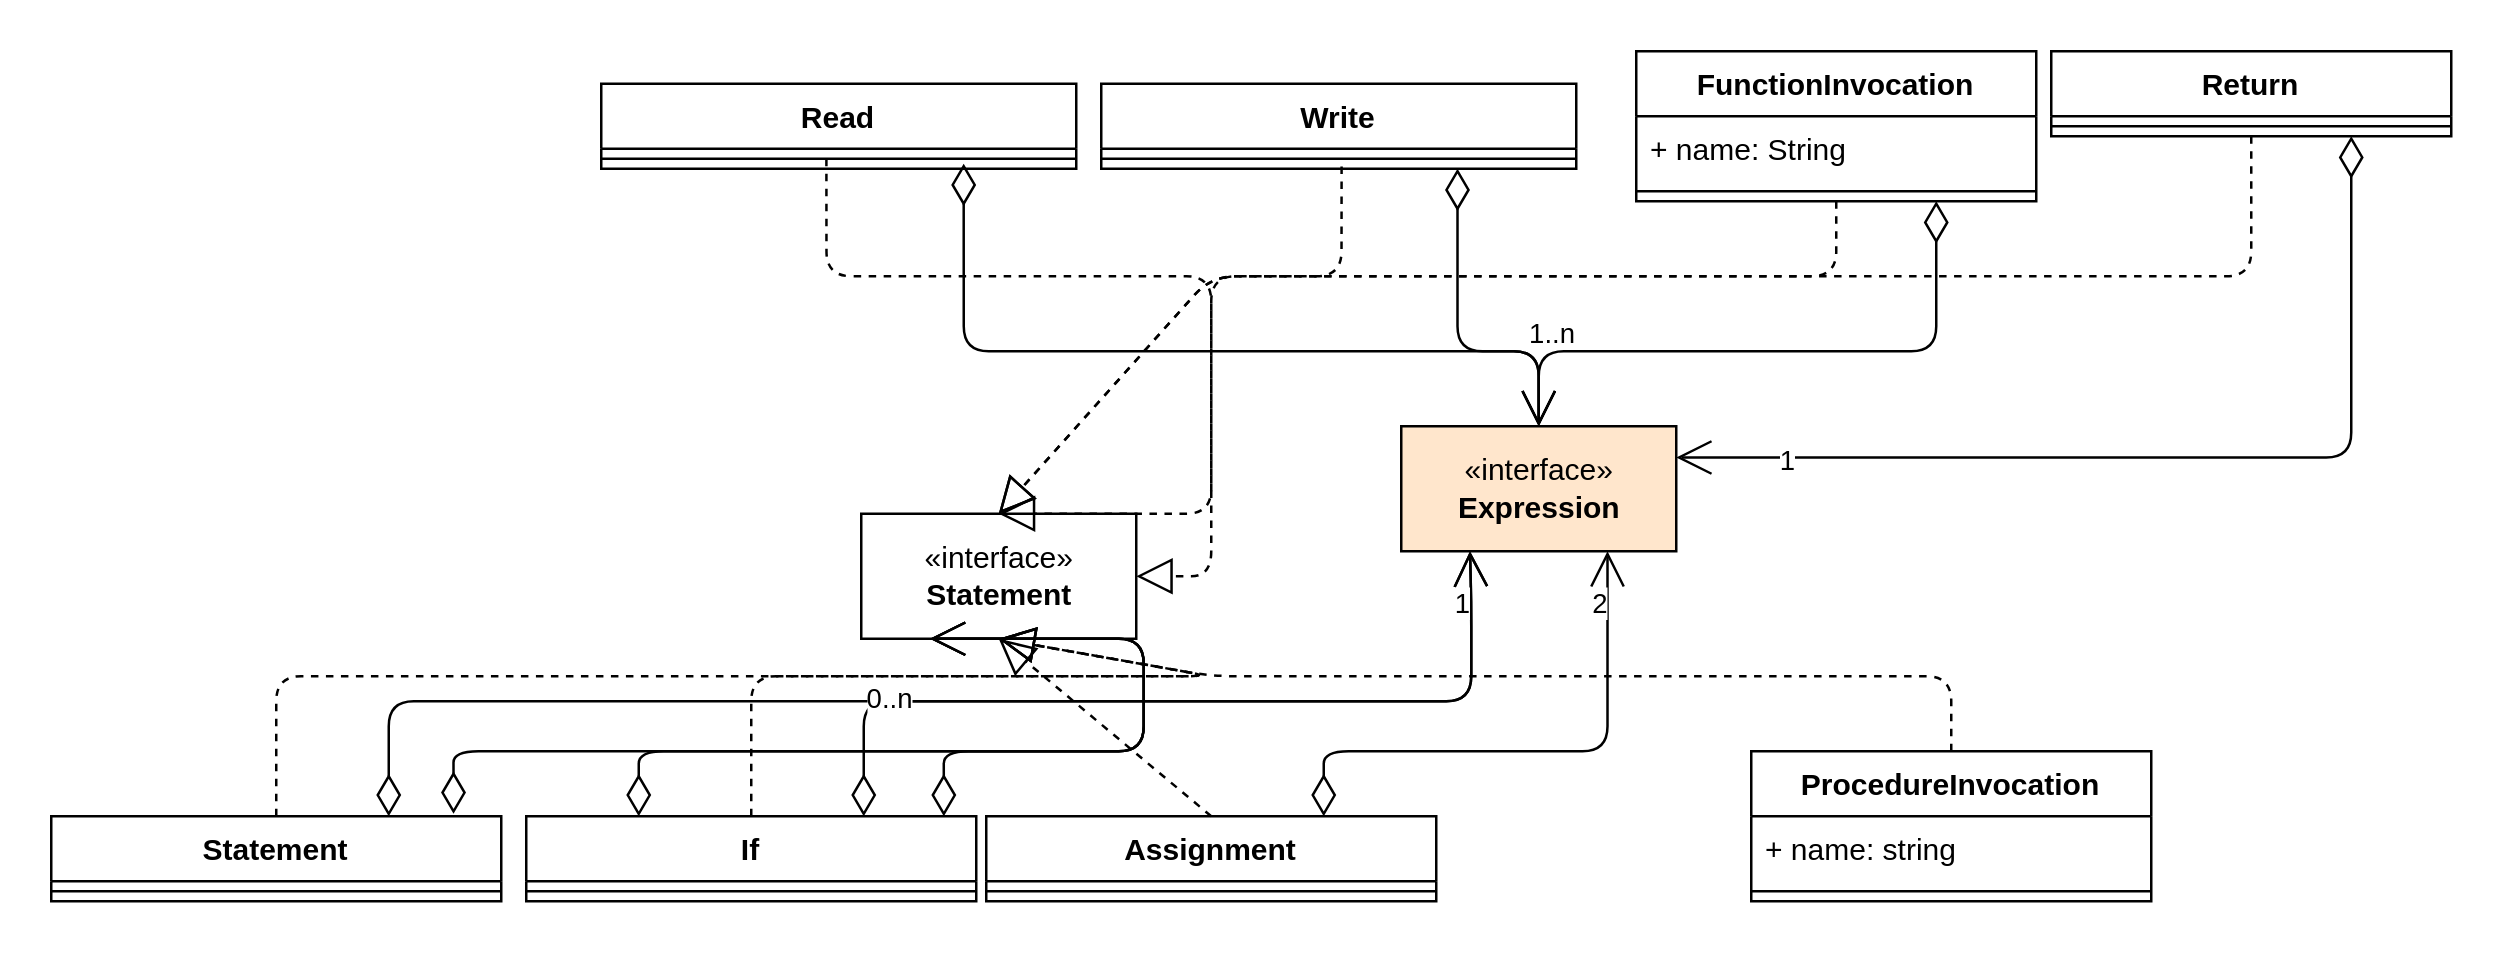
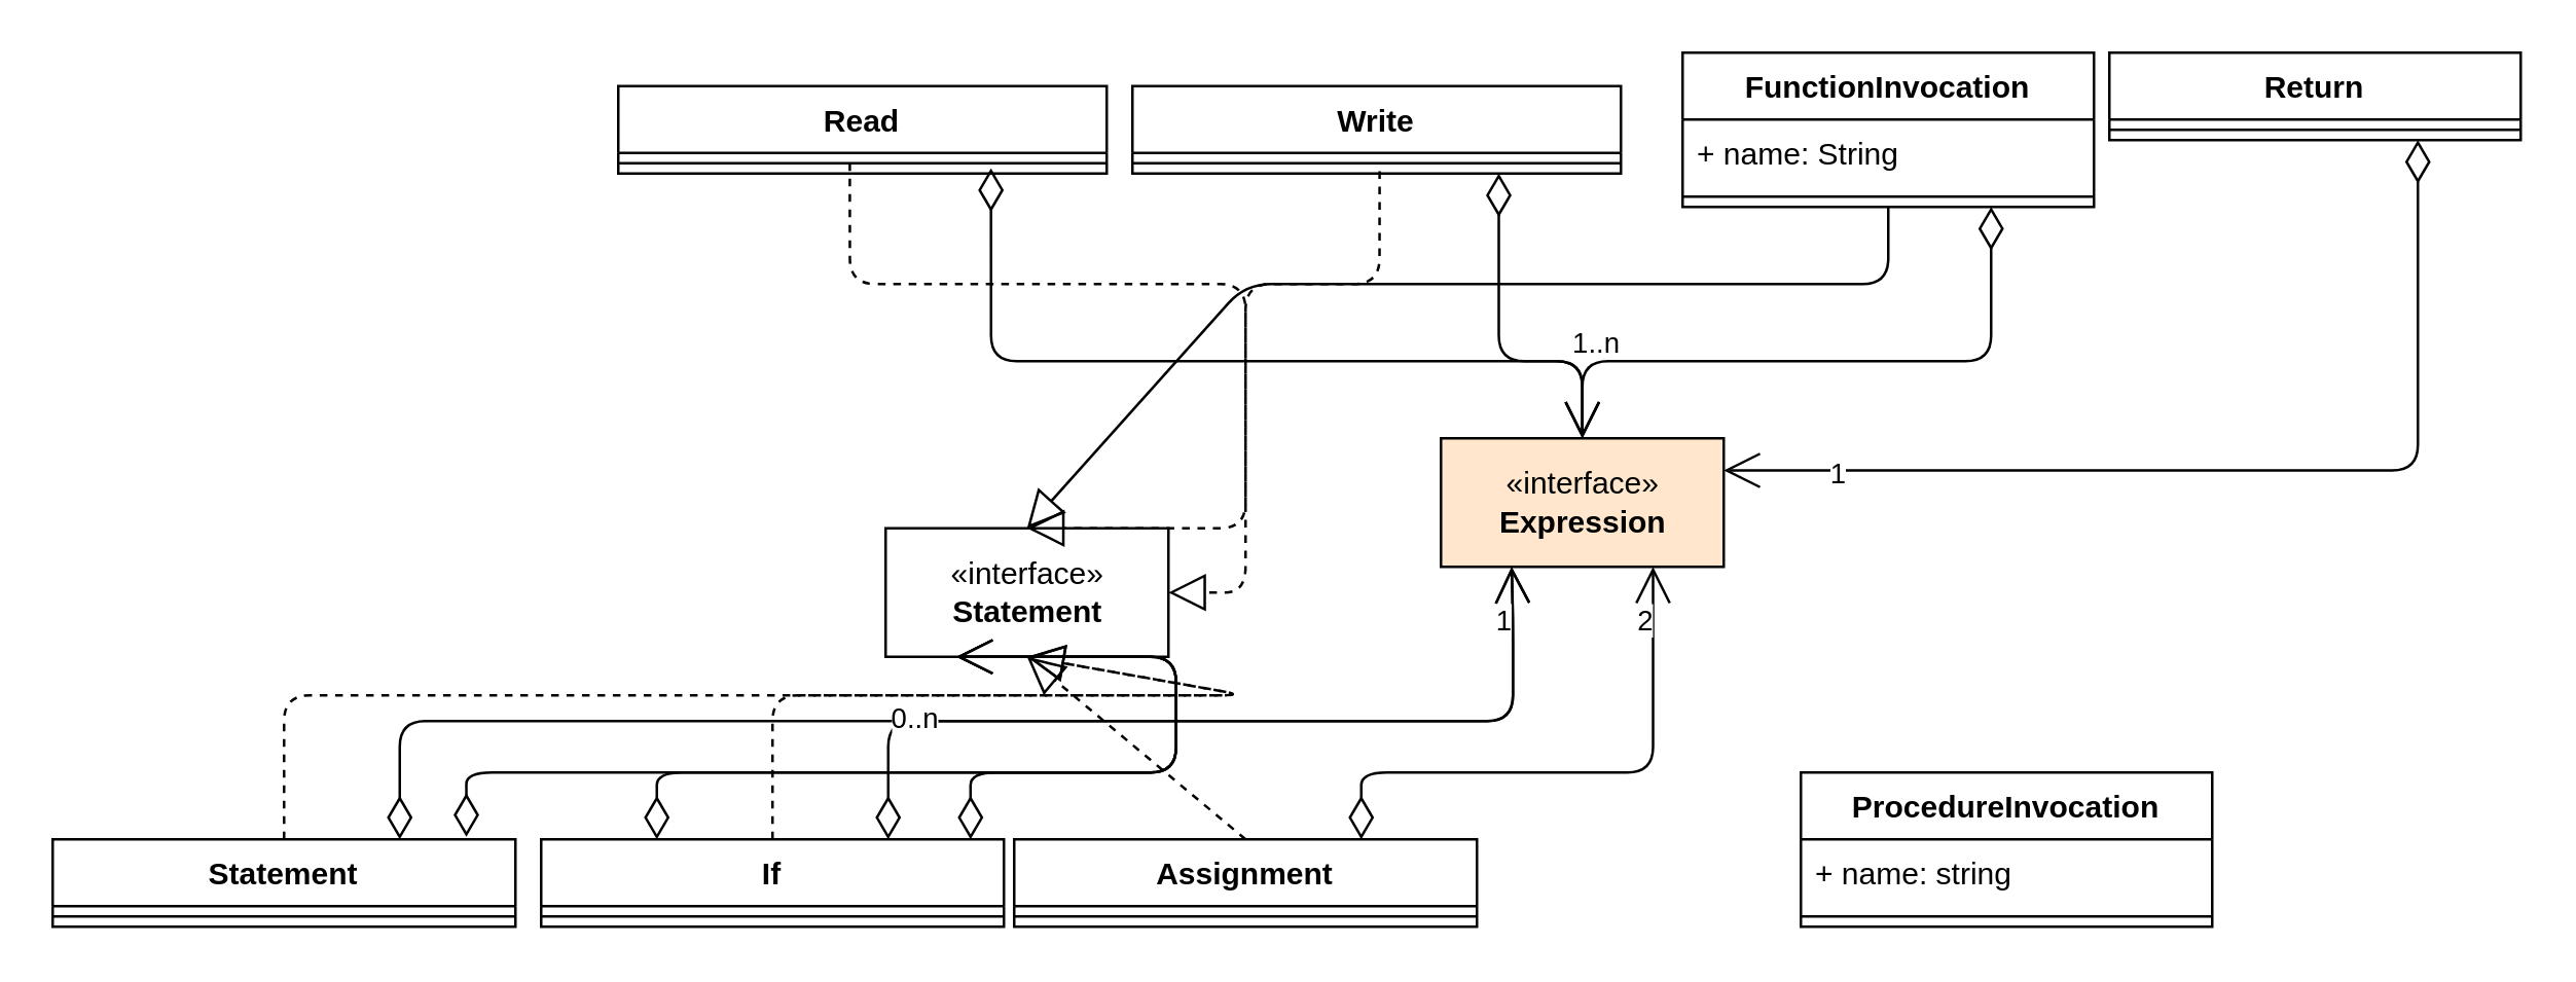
  <mxCell id="0" />
  <mxCell id="1" parent="0" />
  <mxCell id="2" value="Assignment&#10;" style="swimlane;fontStyle=1;align=center;verticalAlign=top;childLayout=stackLayout;horizontal=1;startSize=26;horizontalStack=0;resizeParent=1;resizeParentMax=0;resizeLast=0;collapsible=1;marginBottom=0;" parent="1" vertex="1"><mxGeometry x="394" y="326" width="180" height="34" as="geometry" /></mxCell>
  <mxCell id="3" value="" style="line;strokeWidth=1;fillColor=none;align=left;verticalAlign=middle;spacingTop=-1;spacingLeft=3;spacingRight=3;rotatable=0;labelPosition=right;points=[];portConstraint=eastwest;" parent="2" vertex="1"><mxGeometry y="26" width="180" height="8" as="geometry" /></mxCell>
  <mxCell id="4" value="«interface»&lt;br&gt;&lt;div&gt;&lt;b&gt;Expression&lt;/b&gt;&lt;/div&gt;" style="html=1;fillColor=#ffe6cc;" parent="1" vertex="1"><mxGeometry x="560" y="170" width="110" height="50" as="geometry" /></mxCell>
  <mxCell id="5" value="«interface»&lt;br&gt;&lt;b&gt;Statement&lt;/b&gt;" style="html=1;" parent="1" vertex="1"><mxGeometry x="344" y="205" width="110" height="50" as="geometry" /></mxCell>
  <mxCell id="6" value="" style="endArrow=block;dashed=1;endFill=0;endSize=12;html=1;rounded=1;entryX=0.5;entryY=1;entryDx=0;entryDy=0;exitX=0.5;exitY=0;exitDx=0;exitDy=0;" parent="1" source="2" target="5" edge="1"><mxGeometry width="160" relative="1" as="geometry"><mxPoint x="400" y="340" as="sourcePoint" /><mxPoint x="560" y="340" as="targetPoint" /></mxGeometry></mxCell>
  <mxCell id="7" value="If&#10;" style="swimlane;fontStyle=1;align=center;verticalAlign=top;childLayout=stackLayout;horizontal=1;startSize=26;horizontalStack=0;resizeParent=1;resizeParentMax=0;resizeLast=0;collapsible=1;marginBottom=0;" parent="1" vertex="1"><mxGeometry x="210" y="326" width="180" height="34" as="geometry" /></mxCell>
  <mxCell id="8" value="" style="line;strokeWidth=1;fillColor=none;align=left;verticalAlign=middle;spacingTop=-1;spacingLeft=3;spacingRight=3;rotatable=0;labelPosition=right;points=[];portConstraint=eastwest;" parent="7" vertex="1"><mxGeometry y="26" width="180" height="8" as="geometry" /></mxCell>
  <mxCell id="9" value="" style="endArrow=block;dashed=1;endFill=0;endSize=12;html=1;rounded=1;entryX=0.5;entryY=1;entryDx=0;entryDy=0;exitX=0.5;exitY=0;exitDx=0;exitDy=0;" parent="1" source="7" target="5" edge="1"><mxGeometry width="160" relative="1" as="geometry"><mxPoint x="494.06" y="310" as="sourcePoint" /><mxPoint x="494" y="230" as="targetPoint" /><Array as="points"><mxPoint x="300" y="270" /><mxPoint x="484" y="270" /></Array></mxGeometry></mxCell>
  <mxCell id="10" value="" style="endArrow=block;dashed=1;endFill=0;endSize=12;html=1;rounded=1;entryX=0.5;entryY=1;entryDx=0;entryDy=0;exitX=0.5;exitY=0;exitDx=0;exitDy=0;" parent="1" source="16" target="5" edge="1"><mxGeometry x="0.047" y="62" width="160" relative="1" as="geometry"><mxPoint x="110" y="300" as="sourcePoint" /><mxPoint x="494" y="230" as="targetPoint" /><Array as="points"><mxPoint x="110" y="270" /><mxPoint x="484" y="270" /></Array><mxPoint y="1" as="offset" /></mxGeometry></mxCell>
  <mxCell id="11" value="" style="endArrow=open;html=1;endSize=12;startArrow=diamondThin;startSize=14;startFill=0;edgeStyle=orthogonalEdgeStyle;rounded=1;exitX=0.75;exitY=0;exitDx=0;exitDy=0;entryX=0.75;entryY=1;entryDx=0;entryDy=0;" parent="1" source="2" target="4" edge="1"><mxGeometry relative="1" as="geometry"><mxPoint x="580" y="353" as="sourcePoint" /><mxPoint x="620" y="270" as="targetPoint" /><Array as="points"><mxPoint x="529" y="300" /><mxPoint x="643" y="300" /></Array></mxGeometry></mxCell>
  <mxCell id="12" value="2" style="edgeLabel;resizable=0;html=1;align=right;verticalAlign=top;" parent="11" connectable="0" vertex="1"><mxGeometry x="1" relative="1" as="geometry"><mxPoint y="8" as="offset" /></mxGeometry></mxCell>
  <mxCell id="13" value="" style="endArrow=open;html=1;endSize=12;startArrow=diamondThin;startSize=14;startFill=0;edgeStyle=orthogonalEdgeStyle;rounded=1;exitX=0.75;exitY=0;exitDx=0;exitDy=0;entryX=0.25;entryY=1;entryDx=0;entryDy=0;" parent="1" source="7" target="4" edge="1"><mxGeometry relative="1" as="geometry"><mxPoint x="590" y="363" as="sourcePoint" /><mxPoint x="530" y="240" as="targetPoint" /><Array as="points"><mxPoint x="345" y="280" /><mxPoint x="588" y="280" /><mxPoint x="588" y="240" /></Array></mxGeometry></mxCell>
  <mxCell id="14" value="" style="endArrow=open;html=1;endSize=12;startArrow=diamondThin;startSize=14;startFill=0;edgeStyle=orthogonalEdgeStyle;rounded=1;exitX=0.75;exitY=0;exitDx=0;exitDy=0;entryX=0.25;entryY=1;entryDx=0;entryDy=0;" parent="1" source="16" target="4" edge="1"><mxGeometry relative="1" as="geometry"><mxPoint x="155" y="300" as="sourcePoint" /><mxPoint x="620" y="240" as="targetPoint" /><Array as="points"><mxPoint x="155" y="280" /><mxPoint x="588" y="280" /><mxPoint x="588" y="240" /></Array></mxGeometry></mxCell>
  <mxCell id="15" value="1" style="edgeLabel;resizable=0;html=1;align=right;verticalAlign=top;" parent="14" connectable="0" vertex="1"><mxGeometry x="1" relative="1" as="geometry"><mxPoint y="8" as="offset" /></mxGeometry></mxCell>
  <mxCell id="16" value="Statement" style="swimlane;fontStyle=1;align=center;verticalAlign=top;childLayout=stackLayout;horizontal=1;startSize=26;horizontalStack=0;resizeParent=1;resizeParentMax=0;resizeLast=0;collapsible=1;marginBottom=0;" parent="1" vertex="1"><mxGeometry x="20" y="326" width="180" height="34" as="geometry" /></mxCell>
  <mxCell id="17" value="" style="line;strokeWidth=1;fillColor=none;align=left;verticalAlign=middle;spacingTop=-1;spacingLeft=3;spacingRight=3;rotatable=0;labelPosition=right;points=[];portConstraint=eastwest;" parent="16" vertex="1"><mxGeometry y="26" width="180" height="8" as="geometry" /></mxCell>
  <mxCell id="18" value="Write" style="swimlane;fontStyle=1;align=center;verticalAlign=top;childLayout=stackLayout;horizontal=1;startSize=26;horizontalStack=0;resizeParent=1;resizeParentMax=0;resizeLast=0;collapsible=1;marginBottom=0;" parent="1" vertex="1"><mxGeometry x="440" y="33" width="190" height="34" as="geometry" /></mxCell>
  <mxCell id="19" value="" style="line;strokeWidth=1;fillColor=none;align=left;verticalAlign=middle;spacingTop=-1;spacingLeft=3;spacingRight=3;rotatable=0;labelPosition=right;points=[];portConstraint=eastwest;" parent="18" vertex="1"><mxGeometry y="26" width="190" height="8" as="geometry" /></mxCell>
  <mxCell id="20" value="Read" style="swimlane;fontStyle=1;align=center;verticalAlign=top;childLayout=stackLayout;horizontal=1;startSize=26;horizontalStack=0;resizeParent=1;resizeParentMax=0;resizeLast=0;collapsible=1;marginBottom=0;" parent="1" vertex="1"><mxGeometry y="33" width="190" height="34" as="geometry" x="240" /></mxCell>
  <mxCell id="21" value="" style="line;strokeWidth=1;fillColor=none;align=left;verticalAlign=middle;spacingTop=-1;spacingLeft=3;spacingRight=3;rotatable=0;labelPosition=right;points=[];portConstraint=eastwest;" parent="20" vertex="1"><mxGeometry y="26" width="190" height="8" as="geometry" /></mxCell>
  <mxCell id="22" value="" style="endArrow=open;html=1;endSize=12;startArrow=diamondThin;startSize=14;startFill=0;edgeStyle=orthogonalEdgeStyle;rounded=1;exitX=0.75;exitY=1;exitDx=0;exitDy=0;" parent="1" source="18" edge="1"><mxGeometry relative="1" as="geometry"><mxPoint x="355" y="310" as="sourcePoint" /><mxPoint x="615" y="170" as="targetPoint" /><Array as="points"><mxPoint x="583" y="140" /><mxPoint x="615" y="140" /></Array></mxGeometry></mxCell>
  <mxCell id="23" value="" style="endArrow=open;html=1;endSize=12;startArrow=diamondThin;startSize=14;startFill=0;edgeStyle=orthogonalEdgeStyle;rounded=1;entryX=0.5;entryY=0;entryDx=0;entryDy=0;exitX=0.763;exitY=0.75;exitDx=0;exitDy=0;exitPerimeter=0;" parent="1" source="21" target="4" edge="1"><mxGeometry relative="1" as="geometry"><mxPoint x="103" y="60" as="sourcePoint" /><mxPoint x="597.5" y="180" as="targetPoint" /><Array as="points"><mxPoint x="385" y="140" /><mxPoint x="615" y="140" /></Array></mxGeometry></mxCell>
  <mxCell id="24" value="1..n" style="edgeLabel;resizable=0;html=1;align=right;verticalAlign=top;" parent="23" connectable="0" vertex="1"><mxGeometry x="1" relative="1" as="geometry"><mxPoint x="15" y="-50" as="offset" /></mxGeometry></mxCell>
  <mxCell id="25" value="FunctionInvocation" style="swimlane;fontStyle=1;align=center;verticalAlign=top;childLayout=stackLayout;horizontal=1;startSize=26;horizontalStack=0;resizeParent=1;resizeParentMax=0;resizeLast=0;collapsible=1;marginBottom=0;" parent="1" vertex="1"><mxGeometry x="654" y="20" width="160" height="60" as="geometry" /></mxCell>
  <mxCell id="26" value="+ name: String&#10;" style="text;strokeColor=none;fillColor=none;align=left;verticalAlign=top;spacingLeft=4;spacingRight=4;overflow=hidden;rotatable=0;points=[[0,0.5],[1,0.5]];portConstraint=eastwest;" parent="25" vertex="1"><mxGeometry y="26" width="160" height="26" as="geometry" /></mxCell>
  <mxCell id="27" value="" style="line;strokeWidth=1;fillColor=none;align=left;verticalAlign=middle;spacingTop=-1;spacingLeft=3;spacingRight=3;rotatable=0;labelPosition=right;points=[];portConstraint=eastwest;" parent="25" vertex="1"><mxGeometry y="52" width="160" height="8" as="geometry" /></mxCell>
- <mxCell id="28" value="" style="endArrow=block;dashed=1;endFill=0;endSize=12;html=1;rounded=1;entryX=0.5;entryY=0;entryDx=0;entryDy=0;exitX=0.5;exitY=1;exitDx=0;exitDy=0;" parent="1" source="25" target="5" edge="1"><mxGeometry width="160" relative="1" as="geometry"><mxPoint x="265" y="104" as="sourcePoint" /><mxPoint x="494" y="180" as="targetPoint" /><Array as="points"><mxPoint x="734" y="110" /><mxPoint x="484" y="110" /></Array></mxGeometry></mxCell>
+ <mxCell id="28" value="" style="endArrow=block;dashed=0;endFill=0;endSize=12;html=1;rounded=1;entryX=0.5;entryY=0;entryDx=0;entryDy=0;exitX=0.5;exitY=1;exitDx=0;exitDy=0;" parent="1" source="25" target="5" edge="1"><mxGeometry width="160" relative="1" as="geometry"><mxPoint x="265" y="104" as="sourcePoint" /><mxPoint x="494" y="180" as="targetPoint" /><Array as="points"><mxPoint x="734" y="110" /><mxPoint x="484" y="110" /></Array></mxGeometry></mxCell>
  <mxCell id="29" value="" style="endArrow=open;html=1;endSize=12;startArrow=diamondThin;startSize=14;startFill=0;edgeStyle=orthogonalEdgeStyle;rounded=1;exitX=0.75;exitY=1;exitDx=0;exitDy=0;entryX=0.5;entryY=0;entryDx=0;entryDy=0;" parent="1" source="25" target="4" edge="1"><mxGeometry relative="1" as="geometry"><mxPoint x="312.5" y="104" as="sourcePoint" /><mxPoint x="597.5" y="180" as="targetPoint" /><Array as="points"><mxPoint x="774" y="140" /><mxPoint x="615" y="140" /></Array></mxGeometry></mxCell>
  <mxCell id="30" value="Return" style="swimlane;fontStyle=1;align=center;verticalAlign=top;childLayout=stackLayout;horizontal=1;startSize=26;horizontalStack=0;resizeParent=1;resizeParentMax=0;resizeLast=0;collapsible=1;marginBottom=0;" parent="1" vertex="1"><mxGeometry x="820" y="20" width="160" height="34" as="geometry" /></mxCell>
  <mxCell id="31" value="" style="line;strokeWidth=1;fillColor=none;align=left;verticalAlign=middle;spacingTop=-1;spacingLeft=3;spacingRight=3;rotatable=0;labelPosition=right;points=[];portConstraint=eastwest;" parent="30" vertex="1"><mxGeometry y="26" width="160" height="8" as="geometry" /></mxCell>
  <mxCell id="32" value="" style="endArrow=open;html=1;endSize=12;startArrow=diamondThin;startSize=14;startFill=0;edgeStyle=orthogonalEdgeStyle;rounded=1;exitX=0.75;exitY=1;exitDx=0;exitDy=0;entryX=1;entryY=0.25;entryDx=0;entryDy=0;" parent="1" source="30" target="4" edge="1"><mxGeometry relative="1" as="geometry"><mxPoint x="784" y="90" as="sourcePoint" /><mxPoint x="652.5" y="180" as="targetPoint" /><Array as="points"><mxPoint x="940" y="183" /></Array></mxGeometry></mxCell>
  <mxCell id="33" value="1" style="edgeLabel;resizable=0;html=1;align=right;verticalAlign=top;" parent="32" connectable="0" vertex="1"><mxGeometry x="1" relative="1" as="geometry"><mxPoint x="48" y="-12" as="offset" /></mxGeometry></mxCell>
- <mxCell id="34" value="" style="endArrow=block;dashed=1;endFill=0;endSize=12;html=1;rounded=1;exitX=0.5;exitY=1;exitDx=0;exitDy=0;entryX=0.5;entryY=0;entryDx=0;entryDy=0;" parent="1" source="30" target="5" edge="1"><mxGeometry width="160" relative="1" as="geometry"><mxPoint x="744" y="90" as="sourcePoint" /><mxPoint x="480" y="170" as="targetPoint" /><Array as="points"><mxPoint x="900" y="110" /><mxPoint x="484" y="110" /></Array></mxGeometry></mxCell>
  <mxCell id="35" value="ProcedureInvocation" style="swimlane;fontStyle=1;align=center;verticalAlign=top;childLayout=stackLayout;horizontal=1;startSize=26;horizontalStack=0;resizeParent=1;resizeParentMax=0;resizeLast=0;collapsible=1;marginBottom=0;" parent="1" vertex="1"><mxGeometry x="700" y="300" width="160" height="60" as="geometry" /></mxCell>
  <mxCell id="36" value="+ name: string" style="text;strokeColor=none;fillColor=none;align=left;verticalAlign=top;spacingLeft=4;spacingRight=4;overflow=hidden;rotatable=0;points=[[0,0.5],[1,0.5]];portConstraint=eastwest;" parent="35" vertex="1"><mxGeometry y="26" width="160" height="26" as="geometry" /></mxCell>
  <mxCell id="37" value="" style="line;strokeWidth=1;fillColor=none;align=left;verticalAlign=middle;spacingTop=-1;spacingLeft=3;spacingRight=3;rotatable=0;labelPosition=right;points=[];portConstraint=eastwest;" parent="35" vertex="1"><mxGeometry y="52" width="160" height="8" as="geometry" /></mxCell>
- <mxCell id="38" value="" style="endArrow=block;dashed=1;endFill=0;endSize=12;html=1;rounded=1;entryX=0.5;entryY=1;entryDx=0;entryDy=0;exitX=0.5;exitY=0;exitDx=0;exitDy=0;" parent="1" source="35" target="5" edge="1"><mxGeometry x="0.047" y="62" width="160" relative="1" as="geometry"><mxPoint x="120" y="310" as="sourcePoint" /><mxPoint x="494" y="230" as="targetPoint" /><Array as="points"><mxPoint x="780" y="270" /><mxPoint x="484" y="270" /></Array><mxPoint y="1" as="offset" /></mxGeometry></mxCell>
  <mxCell id="39" value="" style="endArrow=block;dashed=1;endFill=0;endSize=12;html=1;rounded=1;edgeStyle=orthogonalEdgeStyle;entryX=0.5;entryY=0;entryDx=0;entryDy=0;exitX=0.474;exitY=0.5;exitDx=0;exitDy=0;exitPerimeter=0;" parent="1" source="21" target="5" edge="1"><mxGeometry width="160" relative="1" as="geometry"><mxPoint x="50" y="130" as="sourcePoint" /><mxPoint x="360" y="100" as="targetPoint" /><Array as="points"><mxPoint x="330" y="110" /><mxPoint x="484" y="110" /></Array></mxGeometry></mxCell>
  <mxCell id="40" value="" style="endArrow=block;dashed=1;endFill=0;endSize=12;html=1;rounded=1;edgeStyle=orthogonalEdgeStyle;exitX=0.506;exitY=0.884;exitDx=0;exitDy=0;exitPerimeter=0;" parent="1" source="19" target="5" edge="1"><mxGeometry width="160" relative="1" as="geometry"><mxPoint x="210" y="160" as="sourcePoint" /><mxPoint x="370" y="210" as="targetPoint" /><Array as="points"><mxPoint x="536" y="110" /><mxPoint x="484" y="110" /></Array></mxGeometry></mxCell>
  <mxCell id="41" value="" style="endArrow=open;html=1;endSize=12;startArrow=diamondThin;startSize=14;startFill=0;edgeStyle=orthogonalEdgeStyle;rounded=1;entryX=0.25;entryY=1;entryDx=0;entryDy=0;exitX=0.928;exitY=0;exitDx=0;exitDy=0;exitPerimeter=0;" edge="1" parent="1" source="7" target="5"><mxGeometry x="0.138" relative="1" as="geometry"><mxPoint x="400" y="290" as="sourcePoint" /><mxPoint x="560" y="290" as="targetPoint" /><Array as="points"><mxPoint x="377" y="300" /><mxPoint x="457" y="300" /></Array><mxPoint as="offset" /></mxGeometry></mxCell>
  <mxCell id="42" value="0..n" style="edgeLabel;resizable=0;html=1;align=right;verticalAlign=top;" connectable="0" vertex="1" parent="41"><mxGeometry x="1" relative="1" as="geometry"><mxPoint x="-6" y="11" as="offset" /></mxGeometry></mxCell>
  <mxCell id="43" value="" style="endArrow=open;html=1;endSize=12;startArrow=diamondThin;startSize=14;startFill=0;edgeStyle=orthogonalEdgeStyle;rounded=1;entryX=0.25;entryY=1;entryDx=0;entryDy=0;exitX=0.894;exitY=-0.029;exitDx=0;exitDy=0;exitPerimeter=0;" edge="1" parent="1" source="16" target="5"><mxGeometry x="0.138" relative="1" as="geometry"><mxPoint x="387.04" y="336" as="sourcePoint" /><mxPoint x="466.5" y="230" as="targetPoint" /><Array as="points"><mxPoint x="181" y="300" /><mxPoint x="457" y="300" /></Array><mxPoint as="offset" /></mxGeometry></mxCell>
  <mxCell id="44" value="" style="endArrow=open;html=1;endSize=12;startArrow=diamondThin;startSize=14;startFill=0;edgeStyle=orthogonalEdgeStyle;rounded=1;exitX=0.25;exitY=0;exitDx=0;exitDy=0;entryX=0.25;entryY=1;entryDx=0;entryDy=0;" edge="1" parent="1" source="7" target="5"><mxGeometry x="0.138" relative="1" as="geometry"><mxPoint x="190.92" y="335.014" as="sourcePoint" /><mxPoint x="467" y="230" as="targetPoint" /><Array as="points"><mxPoint x="255" y="300" /><mxPoint x="457" y="300" /></Array><mxPoint as="offset" /></mxGeometry></mxCell>
